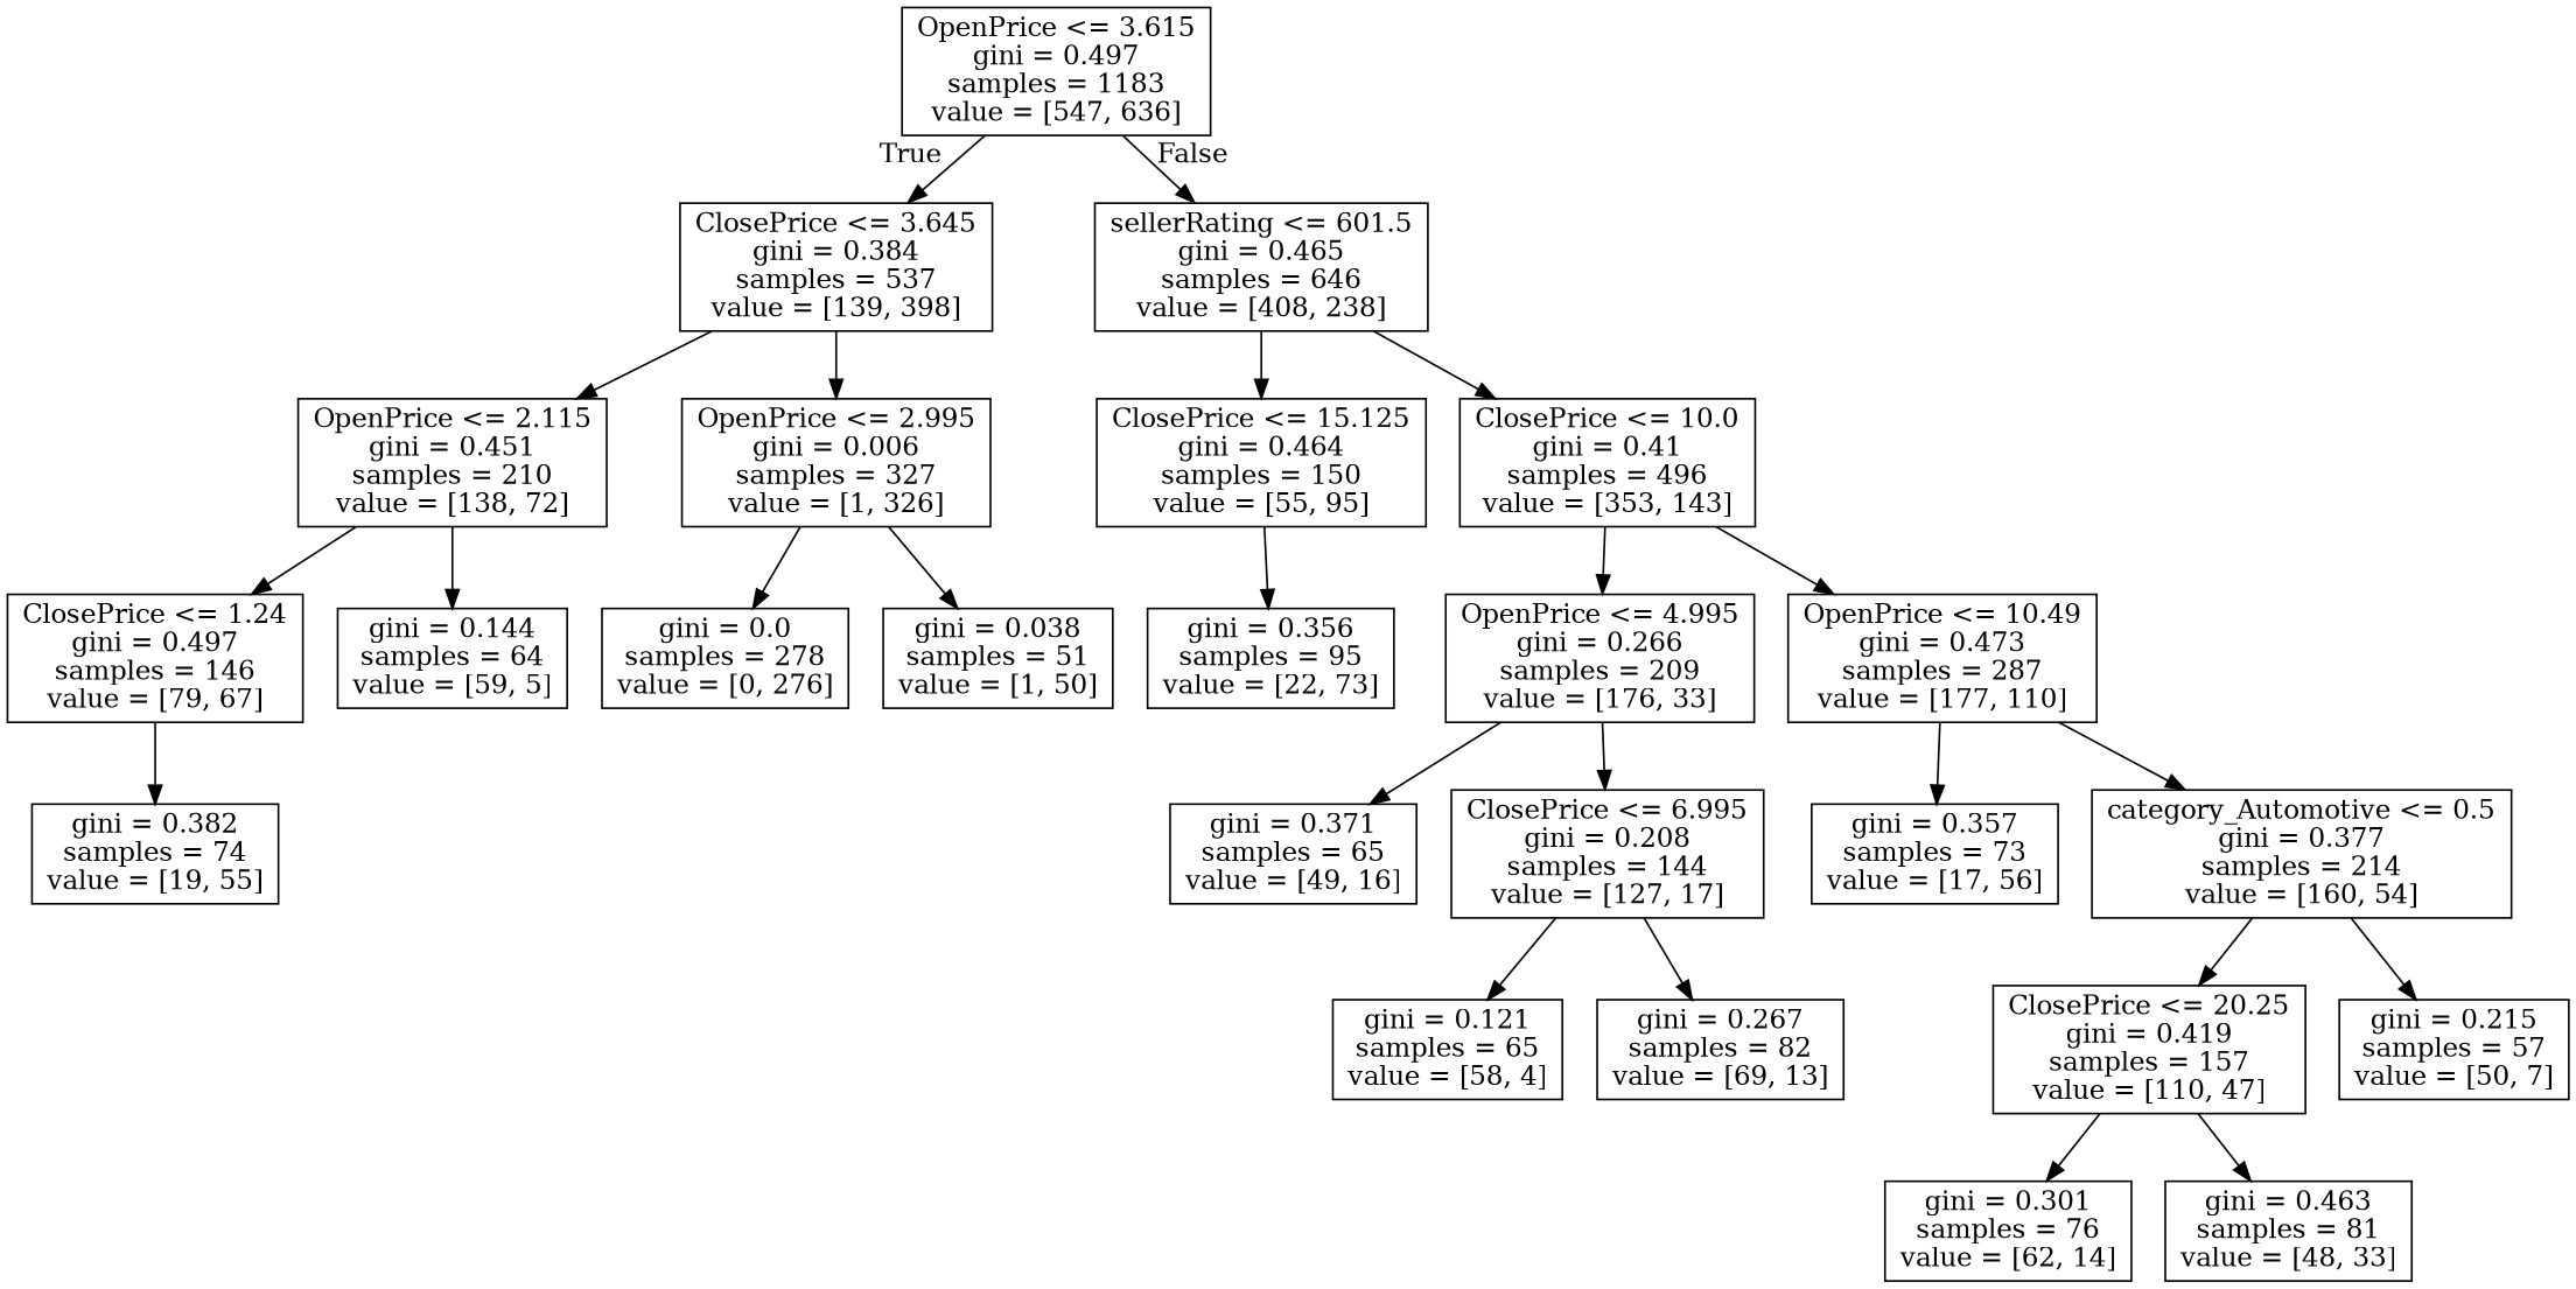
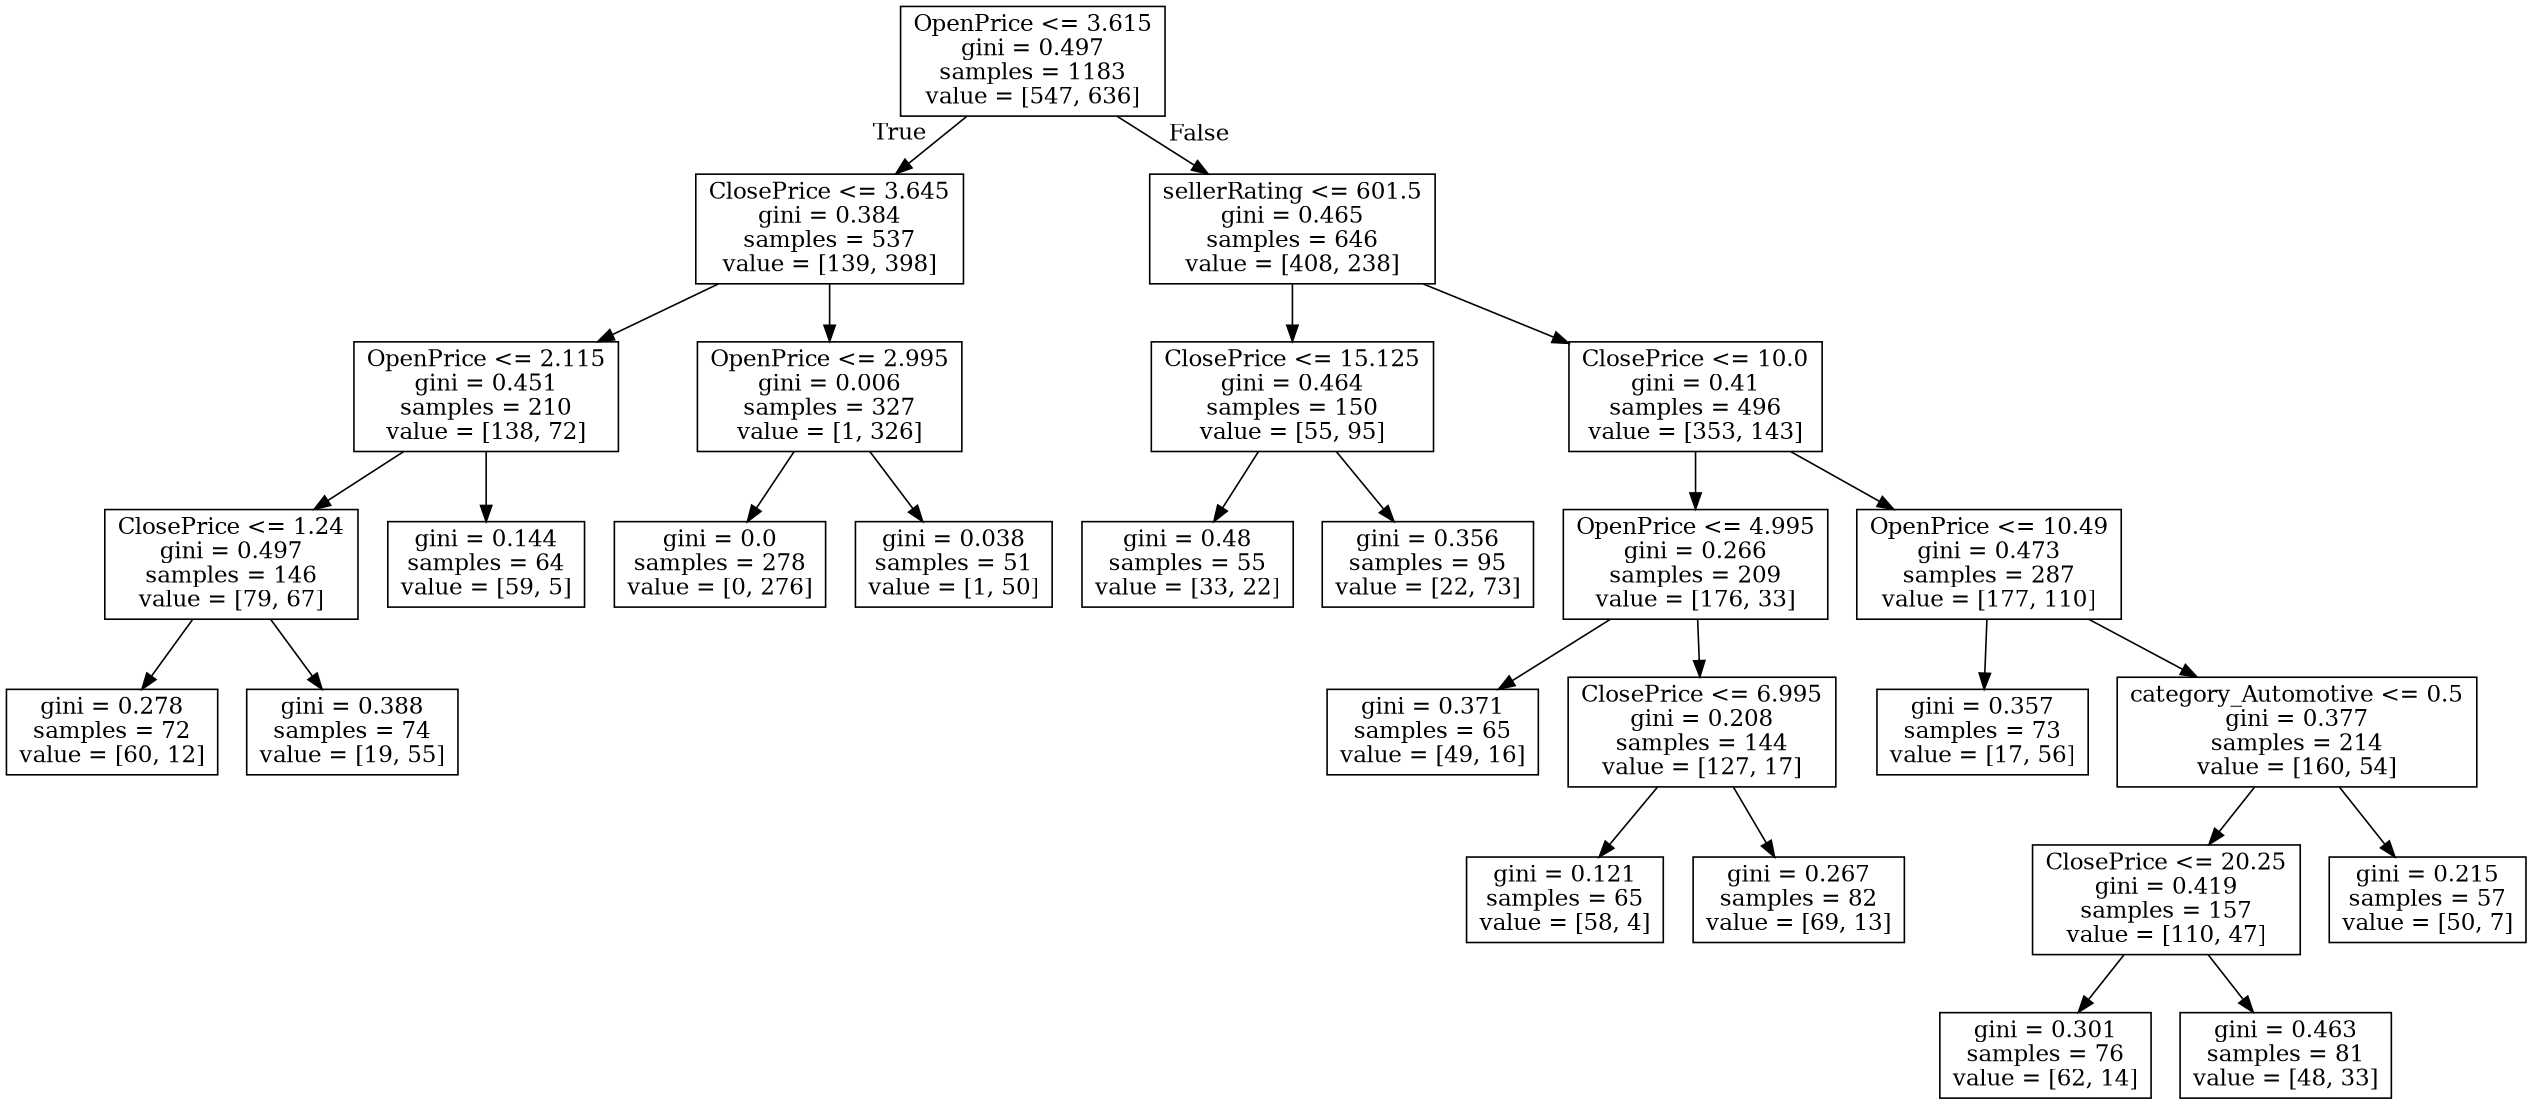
  digraph {
    node [shape=box]
    n1 [label="OpenPrice <= 3.615\ngini = 0.497\nsamples = 1183\nvalue = [547, 636]"]
    n2 [label="ClosePrice <= 3.645\ngini = 0.384\nsamples = 537\nvalue = [139, 398]"]
    n3 [label="sellerRating <= 601.5\ngini = 0.465\nsamples = 646\nvalue = [408, 238]"]
    n4 [label="OpenPrice <= 2.115\ngini = 0.451\nsamples = 210\nvalue = [138, 72]"]
    n5 [label="OpenPrice <= 2.995\ngini = 0.006\nsamples = 327\nvalue = [1, 326]"]
    n6 [label="ClosePrice <= 15.125\ngini = 0.464\nsamples = 150\nvalue = [55, 95]"]
    n7 [label="ClosePrice <= 10.0\ngini = 0.41\nsamples = 496\nvalue = [353, 143]"]
    n8 [label="ClosePrice <= 1.24\ngini = 0.497\nsamples = 146\nvalue = [79, 67]"]
    n9 [label="gini = 0.144\nsamples = 64\nvalue = [59, 5]"]
    n10 [label="gini = 0.0\nsamples = 278\nvalue = [0, 276]"]
    n11 [label="gini = 0.038\nsamples = 51\nvalue = [1, 50]"]
-   n13 [label="gini = 0.382\nsamples = 74\nvalue = [19, 55]"]
+   n12 [label="gini = 0.278\nsamples = 72\nvalue = [60, 12]"]
+   n13 [label="gini = 0.388\nsamples = 74\nvalue = [19, 55]"]
+   n14 [label="gini = 0.48\nsamples = 55\nvalue = [33, 22]"]
    n15 [label="gini = 0.356\nsamples = 95\nvalue = [22, 73]"]
    n16 [label="OpenPrice <= 4.995\ngini = 0.266\nsamples = 209\nvalue = [176, 33]"]
    n17 [label="OpenPrice <= 10.49\ngini = 0.473\nsamples = 287\nvalue = [177, 110]"]
    n18 [label="gini = 0.371\nsamples = 65\nvalue = [49, 16]"]
    n19 [label="ClosePrice <= 6.995\ngini = 0.208\nsamples = 144\nvalue = [127, 17]"]
    n20 [label="gini = 0.357\nsamples = 73\nvalue = [17, 56]"]
    n21 [label="category_Automotive <= 0.5\ngini = 0.377\nsamples = 214\nvalue = [160, 54]"]
    n22 [label="gini = 0.121\nsamples = 65\nvalue = [58, 4]"]
    n23 [label="gini = 0.267\nsamples = 82\nvalue = [69, 13]"]
    n24 [label="ClosePrice <= 20.25\ngini = 0.419\nsamples = 157\nvalue = [110, 47]"]
    n25 [label="gini = 0.215\nsamples = 57\nvalue = [50, 7]"]
    n26 [label="gini = 0.301\nsamples = 76\nvalue = [62, 14]"]
    n27 [label="gini = 0.463\nsamples = 81\nvalue = [48, 33]"]
    n1 -> n2 [headlabel=True labelangle=45 labeldistance=2.5]
    n1 -> n3 [headlabel=False labelangle=-45 labeldistance=2.5]
    n2 -> n4
    n2 -> n5
    n3 -> n6
    n3 -> n7
    n4 -> n8
    n4 -> n9
    n5 -> n10
    n5 -> n11
+   n6 -> n14
    n6 -> n15
    n7 -> n16
    n7 -> n17
+   n8 -> n12
    n8 -> n13
    n16 -> n18
    n16 -> n19
    n17 -> n20
    n17 -> n21
    n19 -> n22
    n19 -> n23
    n21 -> n24
    n21 -> n25
    n24 -> n26
    n24 -> n27
  }
